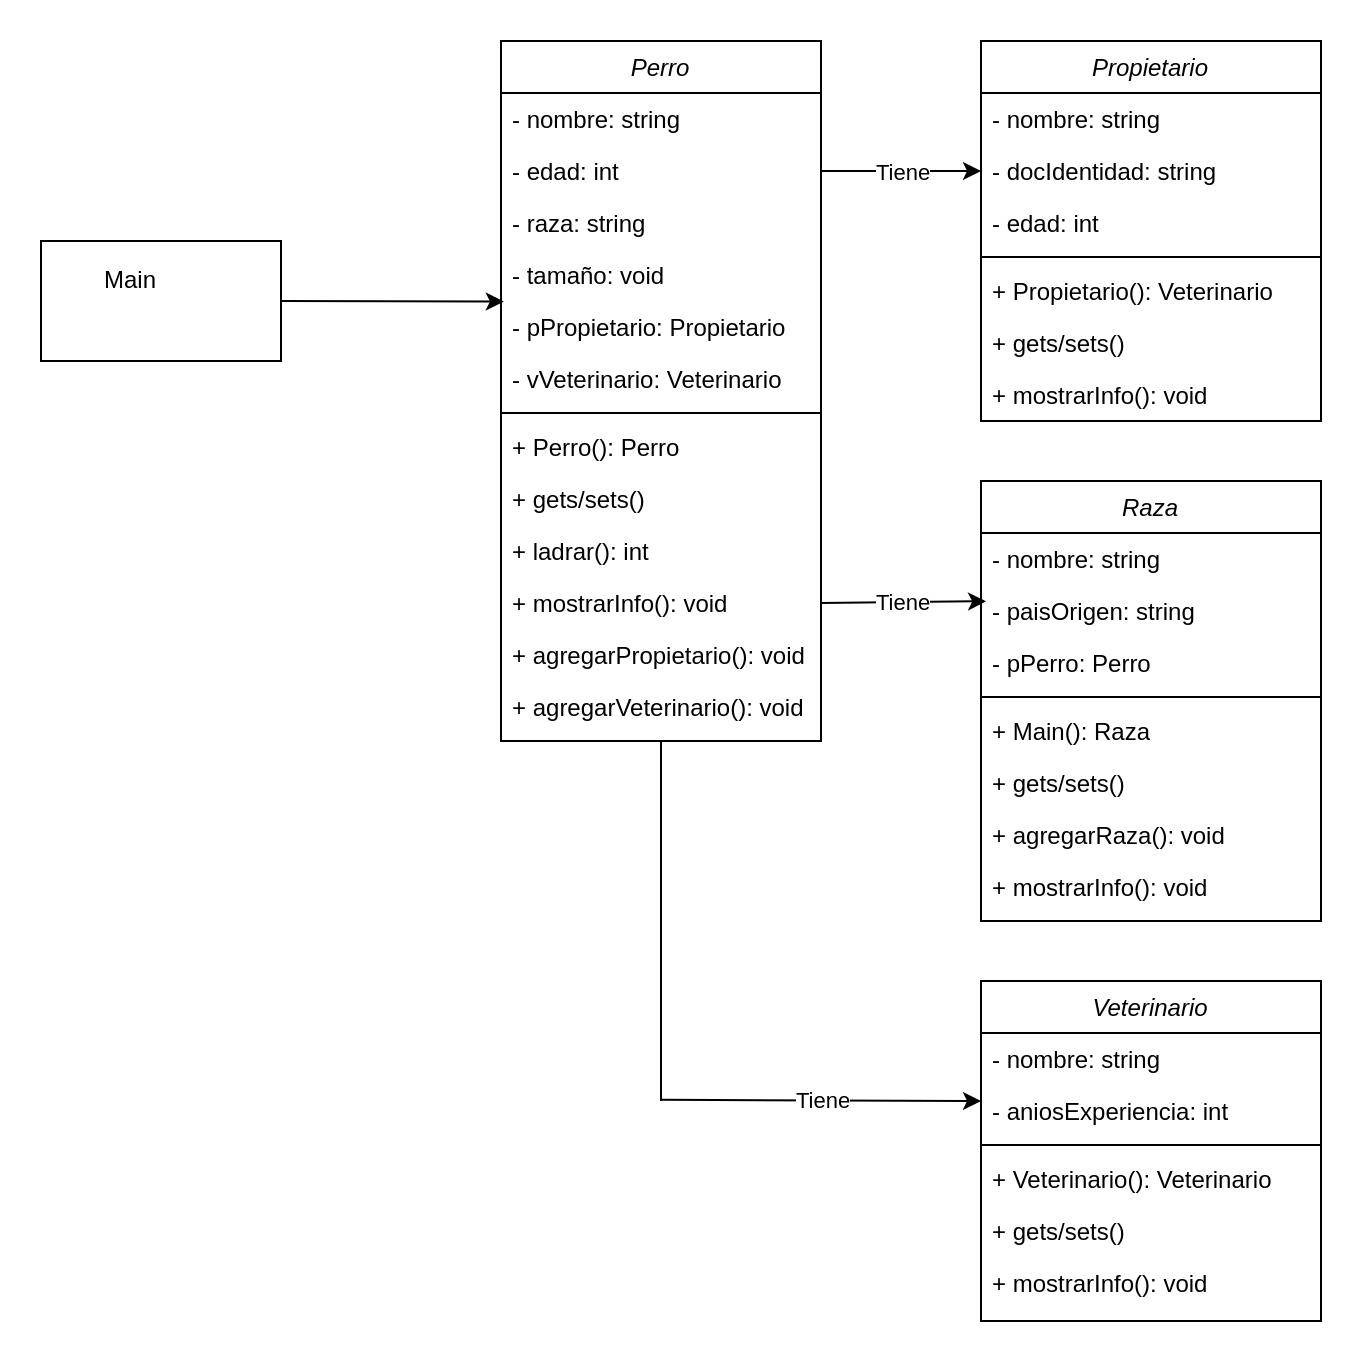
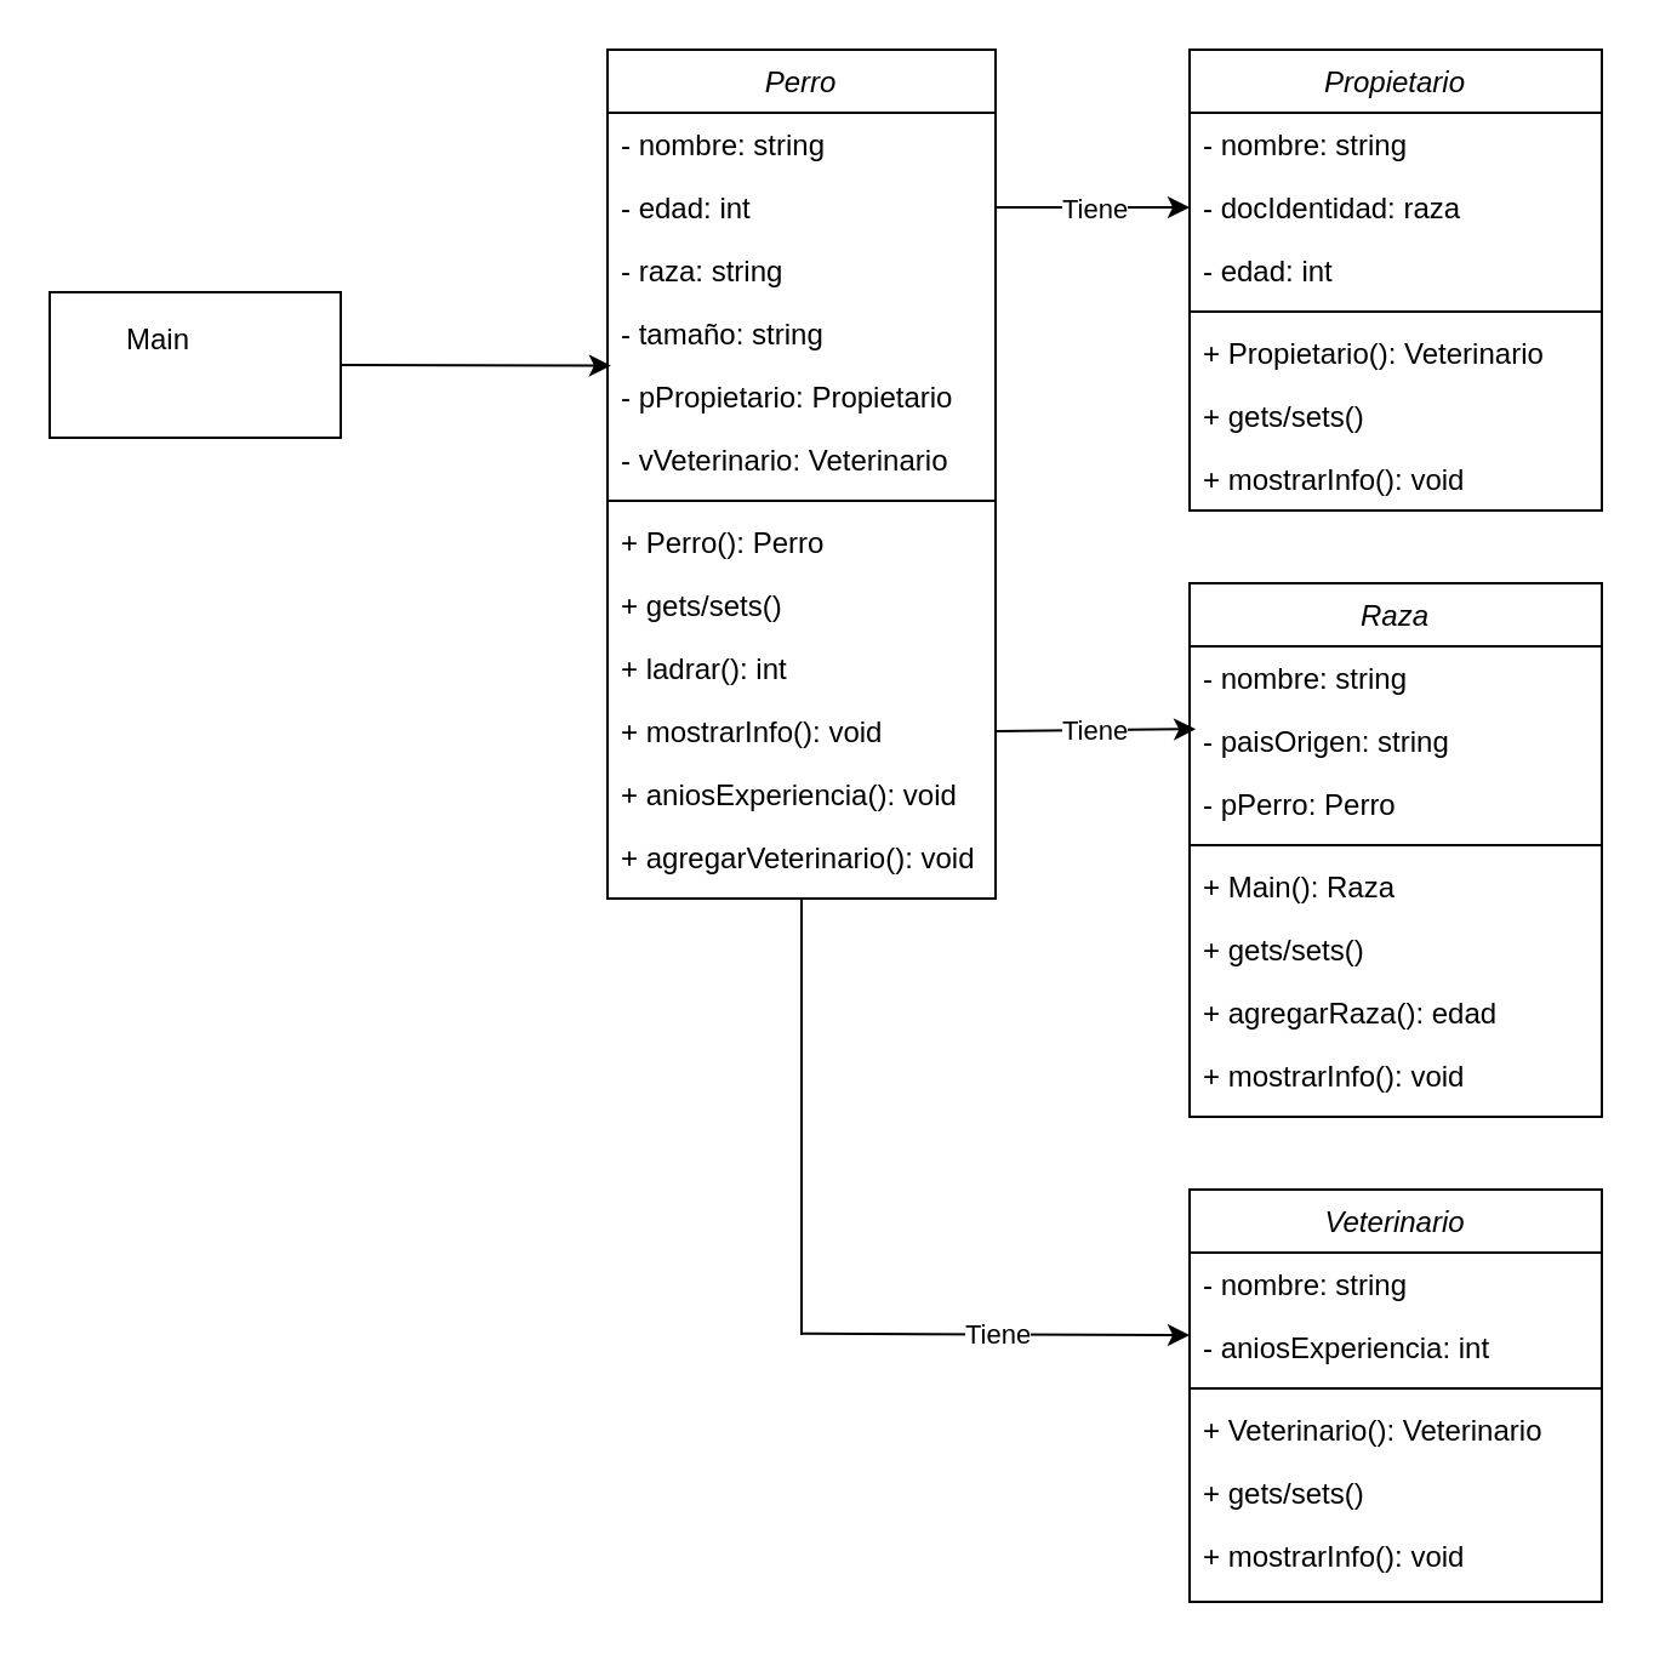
  <mxCell id="0" />
  <mxCell id="1" parent="0" />
  <mxCell id="2" value="Perro" style="swimlane;fontStyle=2;align=center;verticalAlign=top;childLayout=stackLayout;horizontal=1;startSize=26;horizontalStack=0;resizeParent=1;resizeLast=0;collapsible=1;marginBottom=0;rounded=0;shadow=0;strokeWidth=1;" parent="1" vertex="1"><mxGeometry x="250" y="20" width="160" height="350" as="geometry"><mxRectangle x="230" y="140" width="160" height="26" as="alternateBounds" /></mxGeometry></mxCell>
  <mxCell id="3" value="- nombre: string" style="text;align=left;verticalAlign=top;spacingLeft=4;spacingRight=4;overflow=hidden;rotatable=0;points=[[0,0.5],[1,0.5]];portConstraint=eastwest;" parent="2" vertex="1"><mxGeometry y="26" width="160" height="26" as="geometry" /></mxCell>
  <mxCell id="4" value="- edad: int" style="text;align=left;verticalAlign=top;spacingLeft=4;spacingRight=4;overflow=hidden;rotatable=0;points=[[0,0.5],[1,0.5]];portConstraint=eastwest;rounded=0;shadow=0;html=0;" parent="2" vertex="1"><mxGeometry y="52" width="160" height="26" as="geometry" /></mxCell>
  <mxCell id="5" value="- raza: string" style="text;align=left;verticalAlign=top;spacingLeft=4;spacingRight=4;overflow=hidden;rotatable=0;points=[[0,0.5],[1,0.5]];portConstraint=eastwest;rounded=0;shadow=0;html=0;" parent="2" vertex="1"><mxGeometry y="78" width="160" height="26" as="geometry" /></mxCell>
- <mxCell id="6" value="- tamaño: void" style="text;align=left;verticalAlign=top;spacingLeft=4;spacingRight=4;overflow=hidden;rotatable=0;points=[[0,0.5],[1,0.5]];portConstraint=eastwest;rounded=0;shadow=0;html=0;" vertex="1" parent="2"><mxGeometry y="104" width="160" height="26" as="geometry" /></mxCell>
+ <mxCell id="6" value="- tamaño: string" style="text;align=left;verticalAlign=top;spacingLeft=4;spacingRight=4;overflow=hidden;rotatable=0;points=[[0,0.5],[1,0.5]];portConstraint=eastwest;rounded=0;shadow=0;html=0;" vertex="1" parent="2"><mxGeometry y="104" width="160" height="26" as="geometry" /></mxCell>
  <mxCell id="7" value="- pPropietario: Propietario" style="text;align=left;verticalAlign=top;spacingLeft=4;spacingRight=4;overflow=hidden;rotatable=0;points=[[0,0.5],[1,0.5]];portConstraint=eastwest;rounded=0;shadow=0;html=0;" vertex="1" parent="2"><mxGeometry y="130" width="160" height="26" as="geometry" /></mxCell>
  <mxCell id="8" value="- vVeterinario: Veterinario" style="text;align=left;verticalAlign=top;spacingLeft=4;spacingRight=4;overflow=hidden;rotatable=0;points=[[0,0.5],[1,0.5]];portConstraint=eastwest;rounded=0;shadow=0;html=0;" vertex="1" parent="2"><mxGeometry y="156" width="160" height="26" as="geometry" /></mxCell>
  <mxCell id="9" value="" style="line;html=1;strokeWidth=1;align=left;verticalAlign=middle;spacingTop=-1;spacingLeft=3;spacingRight=3;rotatable=0;labelPosition=right;points=[];portConstraint=eastwest;" parent="2" vertex="1"><mxGeometry y="182" width="160" height="8" as="geometry" /></mxCell>
  <mxCell id="10" value="+ Perro(): Perro" style="text;align=left;verticalAlign=top;spacingLeft=4;spacingRight=4;overflow=hidden;rotatable=0;points=[[0,0.5],[1,0.5]];portConstraint=eastwest;" parent="2" vertex="1"><mxGeometry y="190" width="160" height="26" as="geometry" /></mxCell>
  <mxCell id="11" value="+ gets/sets()" style="text;align=left;verticalAlign=top;spacingLeft=4;spacingRight=4;overflow=hidden;rotatable=0;points=[[0,0.5],[1,0.5]];portConstraint=eastwest;" vertex="1" parent="2"><mxGeometry y="216" width="160" height="26" as="geometry" /></mxCell>
  <mxCell id="12" value="+ ladrar(): int" style="text;align=left;verticalAlign=top;spacingLeft=4;spacingRight=4;overflow=hidden;rotatable=0;points=[[0,0.5],[1,0.5]];portConstraint=eastwest;" vertex="1" parent="2"><mxGeometry y="242" width="160" height="26" as="geometry" /></mxCell>
  <mxCell id="13" value="+ mostrarInfo(): void" style="text;align=left;verticalAlign=top;spacingLeft=4;spacingRight=4;overflow=hidden;rotatable=0;points=[[0,0.5],[1,0.5]];portConstraint=eastwest;" vertex="1" parent="2"><mxGeometry y="268" width="160" height="26" as="geometry" /></mxCell>
- <mxCell id="14" value="+ agregarPropietario(): void" style="text;align=left;verticalAlign=top;spacingLeft=4;spacingRight=4;overflow=hidden;rotatable=0;points=[[0,0.5],[1,0.5]];portConstraint=eastwest;" vertex="1" parent="2"><mxGeometry y="294" width="160" height="26" as="geometry" /></mxCell>
+ <mxCell id="14" value="+ aniosExperiencia(): void" style="text;align=left;verticalAlign=top;spacingLeft=4;spacingRight=4;overflow=hidden;rotatable=0;points=[[0,0.5],[1,0.5]];portConstraint=eastwest;" vertex="1" parent="2"><mxGeometry y="294" width="160" height="26" as="geometry" /></mxCell>
  <mxCell id="15" value="+ agregarVeterinario(): void" style="text;align=left;verticalAlign=top;spacingLeft=4;spacingRight=4;overflow=hidden;rotatable=0;points=[[0,0.5],[1,0.5]];portConstraint=eastwest;" vertex="1" parent="2"><mxGeometry y="320" width="160" height="26" as="geometry" /></mxCell>
  <mxCell id="16" value="Propietario" style="swimlane;fontStyle=2;align=center;verticalAlign=top;childLayout=stackLayout;horizontal=1;startSize=26;horizontalStack=0;resizeParent=1;resizeLast=0;collapsible=1;marginBottom=0;rounded=0;shadow=0;strokeWidth=1;" vertex="1" parent="1"><mxGeometry x="490" y="20" width="170" height="190" as="geometry"><mxRectangle x="230" y="140" width="160" height="26" as="alternateBounds" /></mxGeometry></mxCell>
  <mxCell id="17" value="- nombre: string" style="text;align=left;verticalAlign=top;spacingLeft=4;spacingRight=4;overflow=hidden;rotatable=0;points=[[0,0.5],[1,0.5]];portConstraint=eastwest;" vertex="1" parent="16"><mxGeometry y="26" width="170" height="26" as="geometry" /></mxCell>
- <mxCell id="18" value="- docIdentidad: string" style="text;align=left;verticalAlign=top;spacingLeft=4;spacingRight=4;overflow=hidden;rotatable=0;points=[[0,0.5],[1,0.5]];portConstraint=eastwest;rounded=0;shadow=0;html=0;" vertex="1" parent="16"><mxGeometry y="52" width="170" height="26" as="geometry" /></mxCell>
+ <mxCell id="18" value="- docIdentidad: raza" style="text;align=left;verticalAlign=top;spacingLeft=4;spacingRight=4;overflow=hidden;rotatable=0;points=[[0,0.5],[1,0.5]];portConstraint=eastwest;rounded=0;shadow=0;html=0;" vertex="1" parent="16"><mxGeometry y="52" width="170" height="26" as="geometry" /></mxCell>
  <mxCell id="19" value="- edad: int" style="text;align=left;verticalAlign=top;spacingLeft=4;spacingRight=4;overflow=hidden;rotatable=0;points=[[0,0.5],[1,0.5]];portConstraint=eastwest;rounded=0;shadow=0;html=0;" vertex="1" parent="16"><mxGeometry y="78" width="170" height="26" as="geometry" /></mxCell>
  <mxCell id="20" value="" style="line;html=1;strokeWidth=1;align=left;verticalAlign=middle;spacingTop=-1;spacingLeft=3;spacingRight=3;rotatable=0;labelPosition=right;points=[];portConstraint=eastwest;" vertex="1" parent="16"><mxGeometry y="104" width="170" height="8" as="geometry" /></mxCell>
  <mxCell id="21" value="+ Propietario(): Veterinario" style="text;align=left;verticalAlign=top;spacingLeft=4;spacingRight=4;overflow=hidden;rotatable=0;points=[[0,0.5],[1,0.5]];portConstraint=eastwest;" vertex="1" parent="16"><mxGeometry y="112" width="170" height="26" as="geometry" /></mxCell>
  <mxCell id="22" value="+ gets/sets()" style="text;align=left;verticalAlign=top;spacingLeft=4;spacingRight=4;overflow=hidden;rotatable=0;points=[[0,0.5],[1,0.5]];portConstraint=eastwest;" vertex="1" parent="16"><mxGeometry y="138" width="170" height="26" as="geometry" /></mxCell>
  <mxCell id="23" value="+ mostrarInfo(): void" style="text;align=left;verticalAlign=top;spacingLeft=4;spacingRight=4;overflow=hidden;rotatable=0;points=[[0,0.5],[1,0.5]];portConstraint=eastwest;" vertex="1" parent="16"><mxGeometry y="164" width="170" height="26" as="geometry" /></mxCell>
  <mxCell id="24" value="Raza" style="swimlane;fontStyle=2;align=center;verticalAlign=top;childLayout=stackLayout;horizontal=1;startSize=26;horizontalStack=0;resizeParent=1;resizeLast=0;collapsible=1;marginBottom=0;rounded=0;shadow=0;strokeWidth=1;" vertex="1" parent="1"><mxGeometry x="490" y="240" width="170" height="220" as="geometry"><mxRectangle x="230" y="140" width="160" height="26" as="alternateBounds" /></mxGeometry></mxCell>
  <mxCell id="25" value="- nombre: string" style="text;align=left;verticalAlign=top;spacingLeft=4;spacingRight=4;overflow=hidden;rotatable=0;points=[[0,0.5],[1,0.5]];portConstraint=eastwest;" vertex="1" parent="24"><mxGeometry y="26" width="170" height="26" as="geometry" /></mxCell>
  <mxCell id="26" value="- paisOrigen: string" style="text;align=left;verticalAlign=top;spacingLeft=4;spacingRight=4;overflow=hidden;rotatable=0;points=[[0,0.5],[1,0.5]];portConstraint=eastwest;rounded=0;shadow=0;html=0;" vertex="1" parent="24"><mxGeometry y="52" width="170" height="26" as="geometry" /></mxCell>
  <mxCell id="27" value="- pPerro: Perro" style="text;align=left;verticalAlign=top;spacingLeft=4;spacingRight=4;overflow=hidden;rotatable=0;points=[[0,0.5],[1,0.5]];portConstraint=eastwest;rounded=0;shadow=0;html=0;" vertex="1" parent="24"><mxGeometry y="78" width="170" height="26" as="geometry" /></mxCell>
  <mxCell id="28" value="" style="line;html=1;strokeWidth=1;align=left;verticalAlign=middle;spacingTop=-1;spacingLeft=3;spacingRight=3;rotatable=0;labelPosition=right;points=[];portConstraint=eastwest;" vertex="1" parent="24"><mxGeometry y="104" width="170" height="8" as="geometry" /></mxCell>
  <mxCell id="29" value="+ Main(): Raza" style="text;align=left;verticalAlign=top;spacingLeft=4;spacingRight=4;overflow=hidden;rotatable=0;points=[[0,0.5],[1,0.5]];portConstraint=eastwest;" vertex="1" parent="24"><mxGeometry y="112" width="170" height="26" as="geometry" /></mxCell>
  <mxCell id="30" value="+ gets/sets()" style="text;align=left;verticalAlign=top;spacingLeft=4;spacingRight=4;overflow=hidden;rotatable=0;points=[[0,0.5],[1,0.5]];portConstraint=eastwest;" vertex="1" parent="24"><mxGeometry y="138" width="170" height="26" as="geometry" /></mxCell>
- <mxCell id="31" value="+ agregarRaza(): void" style="text;align=left;verticalAlign=top;spacingLeft=4;spacingRight=4;overflow=hidden;rotatable=0;points=[[0,0.5],[1,0.5]];portConstraint=eastwest;" vertex="1" parent="24"><mxGeometry y="164" width="170" height="26" as="geometry" /></mxCell>
+ <mxCell id="31" value="+ agregarRaza(): edad" style="text;align=left;verticalAlign=top;spacingLeft=4;spacingRight=4;overflow=hidden;rotatable=0;points=[[0,0.5],[1,0.5]];portConstraint=eastwest;" vertex="1" parent="24"><mxGeometry y="164" width="170" height="26" as="geometry" /></mxCell>
  <mxCell id="32" value="+ mostrarInfo(): void " style="text;align=left;verticalAlign=top;spacingLeft=4;spacingRight=4;overflow=hidden;rotatable=0;points=[[0,0.5],[1,0.5]];portConstraint=eastwest;" vertex="1" parent="24"><mxGeometry y="190" width="170" height="26" as="geometry" /></mxCell>
  <mxCell id="33" value="Veterinario" style="swimlane;fontStyle=2;align=center;verticalAlign=top;childLayout=stackLayout;horizontal=1;startSize=26;horizontalStack=0;resizeParent=1;resizeLast=0;collapsible=1;marginBottom=0;rounded=0;shadow=0;strokeWidth=1;" vertex="1" parent="1"><mxGeometry x="490" y="490" width="170" height="170" as="geometry"><mxRectangle x="230" y="140" width="160" height="26" as="alternateBounds" /></mxGeometry></mxCell>
  <mxCell id="34" value="- nombre: string" style="text;align=left;verticalAlign=top;spacingLeft=4;spacingRight=4;overflow=hidden;rotatable=0;points=[[0,0.5],[1,0.5]];portConstraint=eastwest;" vertex="1" parent="33"><mxGeometry y="26" width="170" height="26" as="geometry" /></mxCell>
  <mxCell id="35" value="- aniosExperiencia: int" style="text;align=left;verticalAlign=top;spacingLeft=4;spacingRight=4;overflow=hidden;rotatable=0;points=[[0,0.5],[1,0.5]];portConstraint=eastwest;rounded=0;shadow=0;html=0;" vertex="1" parent="33"><mxGeometry y="52" width="170" height="26" as="geometry" /></mxCell>
  <mxCell id="36" value="" style="line;html=1;strokeWidth=1;align=left;verticalAlign=middle;spacingTop=-1;spacingLeft=3;spacingRight=3;rotatable=0;labelPosition=right;points=[];portConstraint=eastwest;" vertex="1" parent="33"><mxGeometry y="78" width="170" height="8" as="geometry" /></mxCell>
  <mxCell id="37" value="+ Veterinario(): Veterinario" style="text;align=left;verticalAlign=top;spacingLeft=4;spacingRight=4;overflow=hidden;rotatable=0;points=[[0,0.5],[1,0.5]];portConstraint=eastwest;" vertex="1" parent="33"><mxGeometry y="86" width="170" height="26" as="geometry" /></mxCell>
  <mxCell id="38" value="+ gets/sets()" style="text;align=left;verticalAlign=top;spacingLeft=4;spacingRight=4;overflow=hidden;rotatable=0;points=[[0,0.5],[1,0.5]];portConstraint=eastwest;" vertex="1" parent="33"><mxGeometry y="112" width="170" height="26" as="geometry" /></mxCell>
  <mxCell id="39" value="+ mostrarInfo(): void" style="text;align=left;verticalAlign=top;spacingLeft=4;spacingRight=4;overflow=hidden;rotatable=0;points=[[0,0.5],[1,0.5]];portConstraint=eastwest;" vertex="1" parent="33"><mxGeometry y="138" width="170" height="26" as="geometry" /></mxCell>
  <mxCell id="40" value="" style="endArrow=classic;html=1;rounded=0;exitX=1;exitY=0.5;exitDx=0;exitDy=0;entryX=0;entryY=0.5;entryDx=0;entryDy=0;" edge="1" parent="1" source="4" target="18"><mxGeometry relative="1" as="geometry"><mxPoint x="410" y="100" as="sourcePoint" /><mxPoint x="490" y="100" as="targetPoint" /></mxGeometry></mxCell>
  <mxCell id="41" value="Tiene" style="edgeLabel;resizable=0;html=1;align=center;verticalAlign=middle;" connectable="0" vertex="1" parent="40"><mxGeometry relative="1" as="geometry" /></mxCell>
  <mxCell id="42" value="" style="endArrow=classic;html=1;rounded=0;exitX=1;exitY=0.5;exitDx=0;exitDy=0;entryX=0.015;entryY=0.312;entryDx=0;entryDy=0;entryPerimeter=0;" edge="1" parent="1" source="13" target="26"><mxGeometry relative="1" as="geometry"><mxPoint x="410" y="290" as="sourcePoint" /><mxPoint x="490" y="321" as="targetPoint" /></mxGeometry></mxCell>
  <mxCell id="43" value="Tiene" style="edgeLabel;resizable=0;html=1;align=center;verticalAlign=middle;" connectable="0" vertex="1" parent="42"><mxGeometry relative="1" as="geometry" /></mxCell>
  <mxCell id="44" value="" style="endArrow=classic;html=1;rounded=0;entryX=0;entryY=0.308;entryDx=0;entryDy=0;entryPerimeter=0;" edge="1" parent="1" target="35"><mxGeometry relative="1" as="geometry"><mxPoint x="330.48" y="549.38" as="sourcePoint" /><mxPoint x="500" y="559.622" as="targetPoint" /></mxGeometry></mxCell>
  <mxCell id="45" value="Tiene" style="edgeLabel;resizable=0;html=1;align=center;verticalAlign=middle;" connectable="0" vertex="1" parent="44"><mxGeometry relative="1" as="geometry" /></mxCell>
  <mxCell id="46" value="" style="endArrow=none;html=1;rounded=0;entryX=0.5;entryY=1;entryDx=0;entryDy=0;" edge="1" parent="1" target="2"><mxGeometry width="50" height="50" relative="1" as="geometry"><mxPoint x="330" y="550" as="sourcePoint" /><mxPoint x="460" y="520" as="targetPoint" /><Array as="points"><mxPoint x="330" y="510" /></Array></mxGeometry></mxCell>
  <mxCell id="47" value="" style="rounded=0;whiteSpace=wrap;html=1;" vertex="1" parent="1"><mxGeometry x="20" y="120" width="120" height="60" as="geometry" /></mxCell>
  <mxCell id="48" value="Main" style="text;strokeColor=none;fillColor=none;align=center;verticalAlign=middle;spacingLeft=4;spacingRight=4;overflow=hidden;points=[[0,0.5],[1,0.5]];portConstraint=eastwest;rotatable=0;whiteSpace=wrap;html=1;" vertex="1" parent="1"><mxGeometry x="25" y="125" width="80" height="30" as="geometry" /></mxCell>
  <mxCell id="49" value="" style="endArrow=classic;html=1;rounded=0;exitX=1;exitY=0.5;exitDx=0;exitDy=0;entryX=0.009;entryY=0.011;entryDx=0;entryDy=0;entryPerimeter=0;" edge="1" parent="1" source="47" target="7"><mxGeometry width="50" height="50" relative="1" as="geometry"><mxPoint x="130" y="150" as="sourcePoint" /><mxPoint x="180" y="100" as="targetPoint" /></mxGeometry></mxCell>
